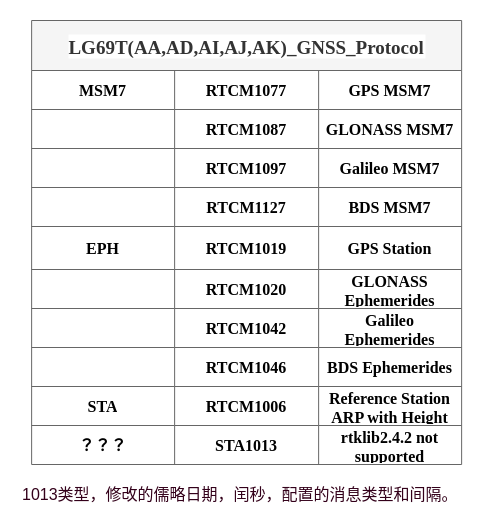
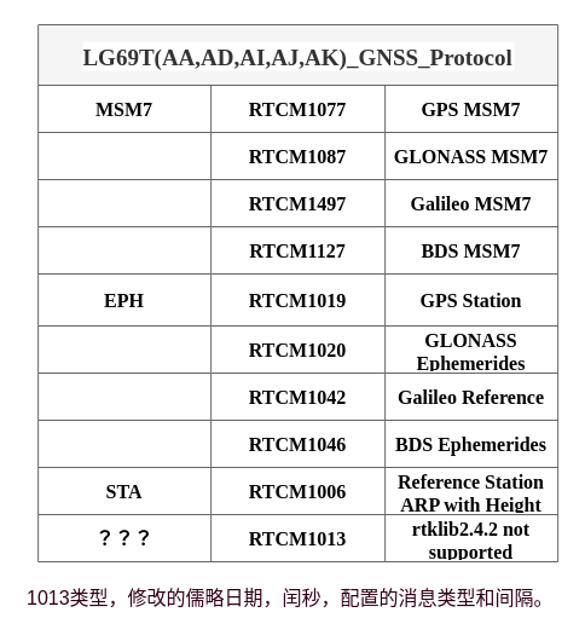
  <mxCell id="0" />
  <mxCell id="1" parent="0" />
  <mxCell id="2" value="LG69T(AA,AD,AI,AJ,AK)_GNSS_Protocol" style="shape=table;startSize=50;container=1;collapsible=0;childLayout=tableLayout;fontStyle=1;align=center;fontFamily=Times New Roman;fontSize=19;labelBackgroundColor=default;fillColor=#f5f5f5;fontColor=#333333;strokeColor=#666666;" parent="1" vertex="1"><mxGeometry x="31.13" y="20" width="430" height="444" as="geometry" /></mxCell>
  <mxCell id="3" value="" style="shape=tableRow;horizontal=0;startSize=0;swimlaneHead=0;swimlaneBody=0;top=0;left=0;bottom=0;right=0;collapsible=0;dropTarget=0;fillColor=none;points=[[0,0.5],[1,0.5]];portConstraint=eastwest;fontSize=16;" parent="2" vertex="1"><mxGeometry y="50" width="430" height="39" as="geometry" /></mxCell>
  <mxCell id="4" value="&lt;font face=&quot;Times New Roman&quot;&gt;&lt;b&gt;MSM7&lt;/b&gt;&lt;/font&gt;" style="shape=partialRectangle;html=1;whiteSpace=wrap;connectable=0;fillColor=none;top=0;left=0;bottom=0;right=0;overflow=hidden;fontSize=16;" parent="3" vertex="1"><mxGeometry width="143" height="39" as="geometry"><mxRectangle width="143" height="39" as="alternateBounds" /></mxGeometry></mxCell>
  <mxCell id="5" value="&lt;font face=&quot;Times New Roman&quot;&gt;&lt;b&gt;RTCM1077&lt;/b&gt;&lt;/font&gt;" style="shape=partialRectangle;html=1;whiteSpace=wrap;connectable=0;fillColor=none;top=0;left=0;bottom=0;right=0;overflow=hidden;fontSize=16;" parent="3" vertex="1"><mxGeometry x="143" width="144" height="39" as="geometry"><mxRectangle width="144" height="39" as="alternateBounds" /></mxGeometry></mxCell>
  <mxCell id="6" value="&lt;font face=&quot;Times New Roman&quot;&gt;&lt;b&gt;GPS MSM7&lt;/b&gt;&lt;/font&gt;" style="shape=partialRectangle;html=1;whiteSpace=wrap;connectable=0;fillColor=none;top=0;left=0;bottom=0;right=0;overflow=hidden;fontSize=16;" parent="3" vertex="1"><mxGeometry x="287" width="143" height="39" as="geometry"><mxRectangle width="143" height="39" as="alternateBounds" /></mxGeometry></mxCell>
  <mxCell id="7" value="" style="shape=tableRow;horizontal=0;startSize=0;swimlaneHead=0;swimlaneBody=0;top=0;left=0;bottom=0;right=0;collapsible=0;dropTarget=0;fillColor=none;points=[[0,0.5],[1,0.5]];portConstraint=eastwest;fontSize=16;" parent="2" vertex="1"><mxGeometry y="89" width="430" height="39" as="geometry" /></mxCell>
  <mxCell id="8" value="" style="shape=partialRectangle;html=1;whiteSpace=wrap;connectable=0;fillColor=none;top=0;left=0;bottom=0;right=0;overflow=hidden;fontSize=16;" parent="7" vertex="1"><mxGeometry width="143" height="39" as="geometry"><mxRectangle width="143" height="39" as="alternateBounds" /></mxGeometry></mxCell>
  <mxCell id="9" value="&lt;font face=&quot;Times New Roman&quot;&gt;RTCM1087&lt;/font&gt;" style="shape=partialRectangle;html=1;whiteSpace=wrap;connectable=0;fillColor=none;top=0;left=0;bottom=0;right=0;overflow=hidden;fontSize=16;fontStyle=1" parent="7" vertex="1"><mxGeometry x="143" width="144" height="39" as="geometry"><mxRectangle width="144" height="39" as="alternateBounds" /></mxGeometry></mxCell>
  <mxCell id="10" value="&lt;span&gt;&lt;font face=&quot;Times New Roman&quot;&gt;GLONASS MSM7&lt;/font&gt;&lt;/span&gt;" style="shape=partialRectangle;html=1;whiteSpace=wrap;connectable=0;fillColor=none;top=0;left=0;bottom=0;right=0;overflow=hidden;fontSize=16;fontStyle=1" parent="7" vertex="1"><mxGeometry x="287" width="143" height="39" as="geometry"><mxRectangle width="143" height="39" as="alternateBounds" /></mxGeometry></mxCell>
  <mxCell id="11" style="shape=tableRow;horizontal=0;startSize=0;swimlaneHead=0;swimlaneBody=0;top=0;left=0;bottom=0;right=0;collapsible=0;dropTarget=0;fillColor=none;points=[[0,0.5],[1,0.5]];portConstraint=eastwest;fontSize=16;" parent="2" vertex="1"><mxGeometry y="128" width="430" height="39" as="geometry" /></mxCell>
  <mxCell id="12" style="shape=partialRectangle;html=1;whiteSpace=wrap;connectable=0;fillColor=none;top=0;left=0;bottom=0;right=0;overflow=hidden;fontSize=16;" parent="11" vertex="1"><mxGeometry width="143" height="39" as="geometry"><mxRectangle width="143" height="39" as="alternateBounds" /></mxGeometry></mxCell>
- <mxCell id="13" value="&lt;font face=&quot;Times New Roman&quot;&gt;RTCM1097&lt;/font&gt;" style="shape=partialRectangle;html=1;whiteSpace=wrap;connectable=0;fillColor=none;top=0;left=0;bottom=0;right=0;overflow=hidden;fontSize=16;fontStyle=1" parent="11" vertex="1"><mxGeometry x="143" width="144" height="39" as="geometry"><mxRectangle width="144" height="39" as="alternateBounds" /></mxGeometry></mxCell>
+ <mxCell id="13" value="&lt;font face=&quot;Times New Roman&quot;&gt;RTCM1497&lt;/font&gt;" style="shape=partialRectangle;html=1;whiteSpace=wrap;connectable=0;fillColor=none;top=0;left=0;bottom=0;right=0;overflow=hidden;fontSize=16;fontStyle=1" parent="11" vertex="1"><mxGeometry x="143" width="144" height="39" as="geometry"><mxRectangle width="144" height="39" as="alternateBounds" /></mxGeometry></mxCell>
  <mxCell id="14" value="&lt;font face=&quot;Times New Roman&quot;&gt;Galileo MSM7&lt;/font&gt;" style="shape=partialRectangle;html=1;whiteSpace=wrap;connectable=0;fillColor=none;top=0;left=0;bottom=0;right=0;overflow=hidden;fontSize=16;fontStyle=1" parent="11" vertex="1"><mxGeometry x="287" width="143" height="39" as="geometry"><mxRectangle width="143" height="39" as="alternateBounds" /></mxGeometry></mxCell>
  <mxCell id="15" style="shape=tableRow;horizontal=0;startSize=0;swimlaneHead=0;swimlaneBody=0;top=0;left=0;bottom=0;right=0;collapsible=0;dropTarget=0;fillColor=none;points=[[0,0.5],[1,0.5]];portConstraint=eastwest;fontSize=16;" parent="2" vertex="1"><mxGeometry y="167" width="430" height="39" as="geometry" /></mxCell>
  <mxCell id="16" style="shape=partialRectangle;html=1;whiteSpace=wrap;connectable=0;fillColor=none;top=0;left=0;bottom=0;right=0;overflow=hidden;fontSize=16;" parent="15" vertex="1"><mxGeometry width="143" height="39" as="geometry"><mxRectangle width="143" height="39" as="alternateBounds" /></mxGeometry></mxCell>
  <mxCell id="17" value="&lt;font face=&quot;Times New Roman&quot;&gt;RTCM1127&lt;/font&gt;" style="shape=partialRectangle;html=1;whiteSpace=wrap;connectable=0;fillColor=none;top=0;left=0;bottom=0;right=0;overflow=hidden;fontSize=16;fontStyle=1" parent="15" vertex="1"><mxGeometry x="143" width="144" height="39" as="geometry"><mxRectangle width="144" height="39" as="alternateBounds" /></mxGeometry></mxCell>
  <mxCell id="18" value="&lt;font face=&quot;Times New Roman&quot;&gt;BDS MSM7&lt;/font&gt;" style="shape=partialRectangle;html=1;whiteSpace=wrap;connectable=0;fillColor=none;top=0;left=0;bottom=0;right=0;overflow=hidden;fontSize=16;fontStyle=1" parent="15" vertex="1"><mxGeometry x="287" width="143" height="39" as="geometry"><mxRectangle width="143" height="39" as="alternateBounds" /></mxGeometry></mxCell>
  <mxCell id="19" style="shape=tableRow;horizontal=0;startSize=0;swimlaneHead=0;swimlaneBody=0;top=0;left=0;bottom=0;right=0;collapsible=0;dropTarget=0;fillColor=none;points=[[0,0.5],[1,0.5]];portConstraint=eastwest;fontSize=16;" parent="2" vertex="1"><mxGeometry y="206" width="430" height="43" as="geometry" /></mxCell>
  <mxCell id="20" value="&lt;font face=&quot;Times New Roman&quot;&gt;EPH&lt;/font&gt;" style="shape=partialRectangle;html=1;whiteSpace=wrap;connectable=0;fillColor=none;top=0;left=0;bottom=0;right=0;overflow=hidden;fontSize=16;fontStyle=1" parent="19" vertex="1"><mxGeometry width="143" height="43" as="geometry"><mxRectangle width="143" height="43" as="alternateBounds" /></mxGeometry></mxCell>
  <mxCell id="21" value="&lt;font face=&quot;Times New Roman&quot;&gt;RTCM1019&lt;/font&gt;" style="shape=partialRectangle;html=1;whiteSpace=wrap;connectable=0;fillColor=none;top=0;left=0;bottom=0;right=0;overflow=hidden;fontSize=16;fontStyle=1" parent="19" vertex="1"><mxGeometry x="143" width="144" height="43" as="geometry"><mxRectangle width="144" height="43" as="alternateBounds" /></mxGeometry></mxCell>
  <mxCell id="22" value="&lt;font face=&quot;Times New Roman&quot;&gt;GPS Station&lt;/font&gt;" style="shape=partialRectangle;html=1;whiteSpace=wrap;connectable=0;fillColor=none;top=0;left=0;bottom=0;right=0;overflow=hidden;fontSize=16;fontStyle=1" parent="19" vertex="1"><mxGeometry x="287" width="143" height="43" as="geometry"><mxRectangle width="143" height="43" as="alternateBounds" /></mxGeometry></mxCell>
  <mxCell id="23" style="shape=tableRow;horizontal=0;startSize=0;swimlaneHead=0;swimlaneBody=0;top=0;left=0;bottom=0;right=0;collapsible=0;dropTarget=0;fillColor=none;points=[[0,0.5],[1,0.5]];portConstraint=eastwest;fontSize=16;" parent="2" vertex="1"><mxGeometry y="249" width="430" height="39" as="geometry" /></mxCell>
  <mxCell id="24" style="shape=partialRectangle;html=1;whiteSpace=wrap;connectable=0;fillColor=none;top=0;left=0;bottom=0;right=0;overflow=hidden;fontSize=16;" parent="23" vertex="1"><mxGeometry width="143" height="39" as="geometry"><mxRectangle width="143" height="39" as="alternateBounds" /></mxGeometry></mxCell>
  <mxCell id="25" value="&lt;font face=&quot;Times New Roman&quot;&gt;RTCM1020&lt;/font&gt;" style="shape=partialRectangle;html=1;whiteSpace=wrap;connectable=0;fillColor=none;top=0;left=0;bottom=0;right=0;overflow=hidden;fontSize=16;fontStyle=1" parent="23" vertex="1"><mxGeometry x="143" width="144" height="39" as="geometry"><mxRectangle width="144" height="39" as="alternateBounds" /></mxGeometry></mxCell>
  <mxCell id="26" value="&lt;font face=&quot;Times New Roman&quot;&gt;GLONASS Ephemerides&lt;/font&gt;" style="shape=partialRectangle;html=1;whiteSpace=wrap;connectable=0;fillColor=none;top=0;left=0;bottom=0;right=0;overflow=hidden;fontSize=16;fontStyle=1" parent="23" vertex="1"><mxGeometry x="287" width="143" height="39" as="geometry"><mxRectangle width="143" height="39" as="alternateBounds" /></mxGeometry></mxCell>
  <mxCell id="27" value="" style="shape=tableRow;horizontal=0;startSize=0;swimlaneHead=0;swimlaneBody=0;top=0;left=0;bottom=0;right=0;collapsible=0;dropTarget=0;fillColor=none;points=[[0,0.5],[1,0.5]];portConstraint=eastwest;fontSize=16;" parent="2" vertex="1"><mxGeometry y="288" width="430" height="39" as="geometry" /></mxCell>
  <mxCell id="28" value="" style="shape=partialRectangle;html=1;whiteSpace=wrap;connectable=0;fillColor=none;top=0;left=0;bottom=0;right=0;overflow=hidden;fontSize=16;" parent="27" vertex="1"><mxGeometry width="143" height="39" as="geometry"><mxRectangle width="143" height="39" as="alternateBounds" /></mxGeometry></mxCell>
  <mxCell id="29" value="&lt;font face=&quot;Times New Roman&quot;&gt;RTCM1042&lt;/font&gt;" style="shape=partialRectangle;html=1;whiteSpace=wrap;connectable=0;fillColor=none;top=0;left=0;bottom=0;right=0;overflow=hidden;fontSize=16;fontStyle=1" parent="27" vertex="1"><mxGeometry x="143" width="144" height="39" as="geometry"><mxRectangle width="144" height="39" as="alternateBounds" /></mxGeometry></mxCell>
- <mxCell id="30" value="&lt;font face=&quot;Times New Roman&quot;&gt;Galileo Ephemerides&lt;/font&gt;" style="shape=partialRectangle;html=1;whiteSpace=wrap;connectable=0;fillColor=none;top=0;left=0;bottom=0;right=0;overflow=hidden;fontSize=16;fontStyle=1" parent="27" vertex="1"><mxGeometry x="287" width="143" height="39" as="geometry"><mxRectangle width="143" height="39" as="alternateBounds" /></mxGeometry></mxCell>
+ <mxCell id="30" value="&lt;font face=&quot;Times New Roman&quot;&gt;Galileo Reference&lt;/font&gt;" style="shape=partialRectangle;html=1;whiteSpace=wrap;connectable=0;fillColor=none;top=0;left=0;bottom=0;right=0;overflow=hidden;fontSize=16;fontStyle=1" parent="27" vertex="1"><mxGeometry x="287" width="143" height="39" as="geometry"><mxRectangle width="143" height="39" as="alternateBounds" /></mxGeometry></mxCell>
  <mxCell id="31" value="" style="shape=tableRow;horizontal=0;startSize=0;swimlaneHead=0;swimlaneBody=0;top=0;left=0;bottom=0;right=0;collapsible=0;dropTarget=0;fillColor=none;points=[[0,0.5],[1,0.5]];portConstraint=eastwest;fontSize=16;" parent="2" vertex="1"><mxGeometry y="327" width="430" height="39" as="geometry" /></mxCell>
  <mxCell id="32" value="" style="shape=partialRectangle;html=1;whiteSpace=wrap;connectable=0;fillColor=none;top=0;left=0;bottom=0;right=0;overflow=hidden;fontSize=16;" parent="31" vertex="1"><mxGeometry width="143" height="39" as="geometry"><mxRectangle width="143" height="39" as="alternateBounds" /></mxGeometry></mxCell>
  <mxCell id="33" value="&lt;font face=&quot;Times New Roman&quot;&gt;RTCM1046&lt;/font&gt;" style="shape=partialRectangle;html=1;whiteSpace=wrap;connectable=0;fillColor=none;top=0;left=0;bottom=0;right=0;overflow=hidden;fontSize=16;fontStyle=1" parent="31" vertex="1"><mxGeometry x="143" width="144" height="39" as="geometry"><mxRectangle width="144" height="39" as="alternateBounds" /></mxGeometry></mxCell>
  <mxCell id="34" value="&lt;font face=&quot;Times New Roman&quot;&gt;BDS Ephemerides&lt;/font&gt;" style="shape=partialRectangle;html=1;whiteSpace=wrap;connectable=0;fillColor=none;top=0;left=0;bottom=0;right=0;overflow=hidden;pointerEvents=1;fontSize=16;fontStyle=1" parent="31" vertex="1"><mxGeometry x="287" width="143" height="39" as="geometry"><mxRectangle width="143" height="39" as="alternateBounds" /></mxGeometry></mxCell>
  <mxCell id="35" style="shape=tableRow;horizontal=0;startSize=0;swimlaneHead=0;swimlaneBody=0;top=0;left=0;bottom=0;right=0;collapsible=0;dropTarget=0;fillColor=none;points=[[0,0.5],[1,0.5]];portConstraint=eastwest;fontSize=16;" parent="2" vertex="1"><mxGeometry y="366" width="430" height="39" as="geometry" /></mxCell>
  <mxCell id="36" value="&lt;font face=&quot;Times New Roman&quot;&gt;STA&lt;/font&gt;" style="shape=partialRectangle;html=1;whiteSpace=wrap;connectable=0;fillColor=none;top=0;left=0;bottom=0;right=0;overflow=hidden;fontSize=16;fontStyle=1" parent="35" vertex="1"><mxGeometry width="143" height="39" as="geometry"><mxRectangle width="143" height="39" as="alternateBounds" /></mxGeometry></mxCell>
  <mxCell id="37" value="&lt;font face=&quot;Times New Roman&quot;&gt;RTCM1006&lt;/font&gt;" style="shape=partialRectangle;html=1;whiteSpace=wrap;connectable=0;fillColor=none;top=0;left=0;bottom=0;right=0;overflow=hidden;fontSize=16;fontStyle=1" parent="35" vertex="1"><mxGeometry x="143" width="144" height="39" as="geometry"><mxRectangle width="144" height="39" as="alternateBounds" /></mxGeometry></mxCell>
  <mxCell id="38" value="&lt;font face=&quot;Times New Roman&quot;&gt;&lt;b&gt;Reference Station ARP with Height&lt;/b&gt;&lt;/font&gt;" style="shape=partialRectangle;html=1;whiteSpace=wrap;connectable=0;fillColor=none;top=0;left=0;bottom=0;right=0;overflow=hidden;pointerEvents=1;fontSize=16;" parent="35" vertex="1"><mxGeometry x="287" width="143" height="39" as="geometry"><mxRectangle width="143" height="39" as="alternateBounds" /></mxGeometry></mxCell>
  <mxCell id="39" style="shape=tableRow;horizontal=0;startSize=0;swimlaneHead=0;swimlaneBody=0;top=0;left=0;bottom=0;right=0;collapsible=0;dropTarget=0;fillColor=none;points=[[0,0.5],[1,0.5]];portConstraint=eastwest;fontSize=16;" parent="2" vertex="1"><mxGeometry y="405" width="430" height="39" as="geometry" /></mxCell>
  <mxCell id="40" value="&lt;span style=&quot;font-family: &amp;#34;times new roman&amp;#34;&quot;&gt;？？？&lt;/span&gt;" style="shape=partialRectangle;html=1;whiteSpace=wrap;connectable=0;fillColor=none;top=0;left=0;bottom=0;right=0;overflow=hidden;fontSize=16;fontStyle=1" parent="39" vertex="1"><mxGeometry width="143" height="39" as="geometry"><mxRectangle width="143" height="39" as="alternateBounds" /></mxGeometry></mxCell>
- <mxCell id="41" value="&lt;span style=&quot;font-family: &amp;#34;times new roman&amp;#34;&quot;&gt;STA1013&lt;/span&gt;" style="shape=partialRectangle;html=1;whiteSpace=wrap;connectable=0;fillColor=none;top=0;left=0;bottom=0;right=0;overflow=hidden;fontSize=16;fontStyle=1" parent="39" vertex="1"><mxGeometry x="143" width="144" height="39" as="geometry"><mxRectangle width="144" height="39" as="alternateBounds" /></mxGeometry></mxCell>
+ <mxCell id="41" value="&lt;span style=&quot;font-family: &amp;#34;times new roman&amp;#34;&quot;&gt;RTCM1013&lt;/span&gt;" style="shape=partialRectangle;html=1;whiteSpace=wrap;connectable=0;fillColor=none;top=0;left=0;bottom=0;right=0;overflow=hidden;fontSize=16;fontStyle=1" parent="39" vertex="1"><mxGeometry x="143" width="144" height="39" as="geometry"><mxRectangle width="144" height="39" as="alternateBounds" /></mxGeometry></mxCell>
  <mxCell id="42" value="&lt;b style=&quot;font-family: &amp;#34;times new roman&amp;#34;&quot;&gt;rtklib2.4.2 not supported&lt;/b&gt;" style="shape=partialRectangle;html=1;whiteSpace=wrap;connectable=0;fillColor=none;top=0;left=0;bottom=0;right=0;overflow=hidden;pointerEvents=1;fontSize=16;" parent="39" vertex="1"><mxGeometry x="287" width="143" height="39" as="geometry"><mxRectangle width="143" height="39" as="alternateBounds" /></mxGeometry></mxCell>
  <mxCell id="43" value="&lt;span style=&quot;font-size: 16px ; font-style: normal ; font-weight: 400 ; letter-spacing: normal ; text-indent: 0px ; text-transform: none ; word-spacing: 0px ; background-color: rgb(255 , 255 , 255) ; display: inline ; float: none&quot;&gt;&lt;font color=&quot;#33001a&quot;&gt;1013类型，修改的儒略日期，闰秒，配置的消息类型和间隔。&lt;/font&gt;&lt;/span&gt;" style="text;whiteSpace=wrap;html=1;fontSize=16;" parent="1" vertex="1"><mxGeometry x="20.13" y="478" width="440" height="30" as="geometry" /></mxCell>
